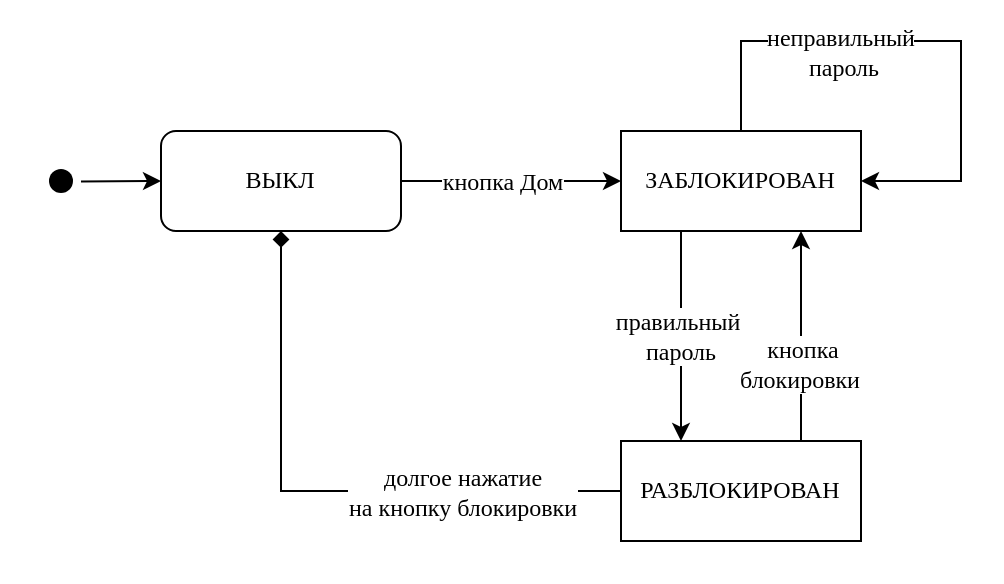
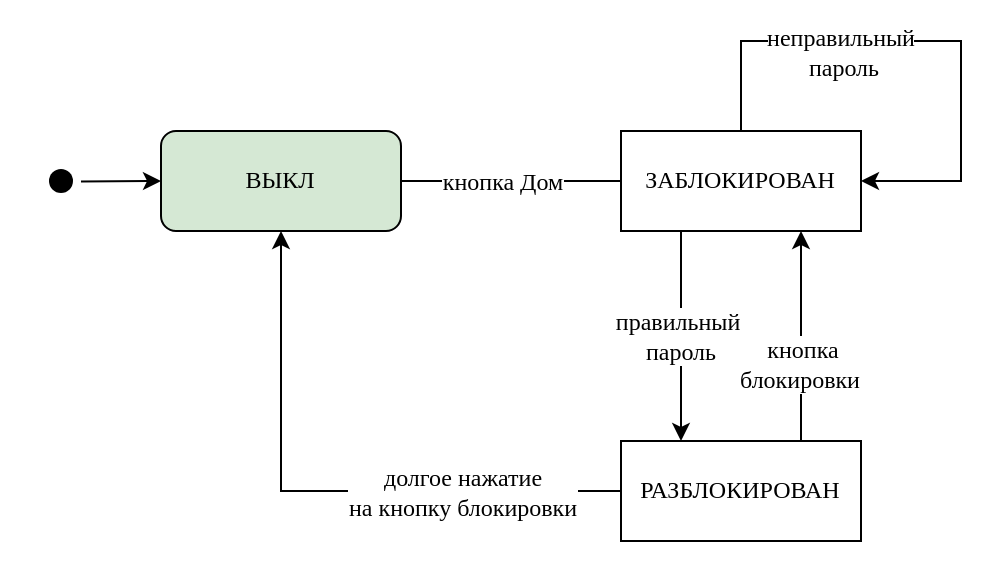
  <mxCell id="0" />
  <mxCell id="1" parent="0" />
  <mxCell id="2" style="edgeStyle=none;rounded=0;orthogonalLoop=1;jettySize=auto;html=1;endSize=6;" edge="1" parent="1" source="3" target="7"><mxGeometry relative="1" as="geometry" /></mxCell>
  <mxCell id="3" value="" style="ellipse;html=1;shape=startState;fillColor=#000000;strokeColor=none;" vertex="1" parent="1"><mxGeometry x="20" y="80" width="20" height="20" as="geometry" /></mxCell>
  <mxCell id="4" value="" style="html=1;verticalAlign=bottom;endArrow=open;endSize=8;strokeColor=none;" edge="1" source="3" parent="1"><mxGeometry relative="1" as="geometry"><mxPoint x="90" y="95" as="targetPoint" /></mxGeometry></mxCell>
- <mxCell id="5" style="edgeStyle=none;rounded=0;orthogonalLoop=1;jettySize=auto;html=1;endSize=6;" edge="1" parent="1" source="7" target="9"><mxGeometry relative="1" as="geometry" /></mxCell>
+ <mxCell id="5" style="edgeStyle=none;rounded=0;orthogonalLoop=1;jettySize=auto;html=1;endSize=6;endArrow=none;" edge="1" parent="1" source="7" target="9"><mxGeometry relative="1" as="geometry" /></mxCell>
  <mxCell id="6" value="&lt;font face=&quot;Times New Roman&quot; style=&quot;font-size: 12px;&quot;&gt;кнопка Дом&lt;/font&gt;" style="edgeLabel;html=1;align=center;verticalAlign=middle;resizable=0;points=[];fontSize=12;" vertex="1" connectable="0" parent="5"><mxGeometry x="0.475" relative="1" as="geometry"><mxPoint x="-31" as="offset" /></mxGeometry></mxCell>
- <mxCell id="7" value="&lt;font face=&quot;Times New Roman&quot;&gt;ВЫКЛ&lt;/font&gt;" style="rounded=1;whiteSpace=wrap;html=1;" vertex="1" parent="1"><mxGeometry x="80" y="65" width="120" height="50" as="geometry" /></mxCell>
+ <mxCell id="7" value="&lt;font face=&quot;Times New Roman&quot;&gt;ВЫКЛ&lt;/font&gt;" style="rounded=1;whiteSpace=wrap;html=1;fillColor=#d5e8d4;" vertex="1" parent="1"><mxGeometry x="80" y="65" width="120" height="50" as="geometry" /></mxCell>
  <mxCell id="8" value="&lt;font face=&quot;Times New Roman&quot;&gt;правильный&amp;nbsp;&lt;br style=&quot;font-size: 12px&quot;&gt;пароль&lt;/font&gt;" style="edgeStyle=orthogonalEdgeStyle;rounded=0;orthogonalLoop=1;jettySize=auto;html=1;exitX=0.25;exitY=1;exitDx=0;exitDy=0;entryX=0.25;entryY=0;entryDx=0;entryDy=0;endSize=6;fontSize=12;" edge="1" parent="1" source="9" target="14"><mxGeometry relative="1" as="geometry" /></mxCell>
  <mxCell id="9" value="&lt;font face=&quot;Times New Roman&quot;&gt;ЗАБЛОКИРОВАН&lt;/font&gt;" style="whiteSpace=wrap;html=1;rounded=0;" vertex="1" parent="1"><mxGeometry x="310" y="65" width="120" height="50" as="geometry" /></mxCell>
  <mxCell id="10" style="edgeStyle=orthogonalEdgeStyle;rounded=0;orthogonalLoop=1;jettySize=auto;html=1;exitX=0.75;exitY=0;exitDx=0;exitDy=0;entryX=0.75;entryY=1;entryDx=0;entryDy=0;endSize=6;" edge="1" parent="1" source="14" target="9"><mxGeometry relative="1" as="geometry" /></mxCell>
  <mxCell id="11" value="&lt;font face=&quot;Times New Roman&quot;&gt;кнопка&lt;br style=&quot;font-size: 12px&quot;&gt;блокировки&amp;nbsp;&lt;/font&gt;" style="edgeLabel;html=1;align=center;verticalAlign=middle;resizable=0;points=[];fontSize=12;" vertex="1" connectable="0" parent="10"><mxGeometry x="-0.257" relative="1" as="geometry"><mxPoint as="offset" /></mxGeometry></mxCell>
- <mxCell id="12" style="edgeStyle=orthogonalEdgeStyle;rounded=0;orthogonalLoop=1;jettySize=auto;html=1;entryX=0.5;entryY=1;entryDx=0;entryDy=0;endSize=6;endArrow=diamond;" edge="1" parent="1" source="14" target="7"><mxGeometry relative="1" as="geometry" /></mxCell>
+ <mxCell id="12" style="edgeStyle=orthogonalEdgeStyle;rounded=0;orthogonalLoop=1;jettySize=auto;html=1;entryX=0.5;entryY=1;entryDx=0;entryDy=0;endSize=6;" edge="1" parent="1" source="14" target="7"><mxGeometry relative="1" as="geometry" /></mxCell>
  <mxCell id="13" value="&lt;font face=&quot;Times New Roman&quot;&gt;долгое нажатие &lt;br style=&quot;font-size: 12px&quot;&gt;на кнопку блокировки&lt;/font&gt;" style="edgeLabel;html=1;align=center;verticalAlign=middle;resizable=0;points=[];fontSize=12;" vertex="1" connectable="0" parent="12"><mxGeometry x="-0.64" y="1" relative="1" as="geometry"><mxPoint x="-26" y="-1" as="offset" /></mxGeometry></mxCell>
  <mxCell id="14" value="&lt;font face=&quot;Times New Roman&quot;&gt;РАЗБЛОКИРОВАН&lt;/font&gt;" style="whiteSpace=wrap;html=1;rounded=0;" vertex="1" parent="1"><mxGeometry x="310" y="220" width="120" height="50" as="geometry" /></mxCell>
  <mxCell id="15" style="edgeStyle=orthogonalEdgeStyle;rounded=0;orthogonalLoop=1;jettySize=auto;html=1;exitX=0.5;exitY=0;exitDx=0;exitDy=0;entryX=1;entryY=0.5;entryDx=0;entryDy=0;endSize=6;" edge="1" parent="1" source="9" target="9"><mxGeometry relative="1" as="geometry"><Array as="points"><mxPoint x="370" y="20" /><mxPoint x="480" y="20" /><mxPoint x="480" y="90" /></Array></mxGeometry></mxCell>
  <mxCell id="16" value="&lt;font face=&quot;Times New Roman&quot; style=&quot;font-size: 12px;&quot;&gt;неправильный&lt;br style=&quot;font-size: 12px;&quot;&gt;&amp;nbsp;пароль&lt;/font&gt;" style="edgeLabel;html=1;align=center;verticalAlign=middle;resizable=0;points=[];fontSize=12;" vertex="1" connectable="0" parent="15"><mxGeometry x="-0.371" y="-5" relative="1" as="geometry"><mxPoint x="8" as="offset" /></mxGeometry></mxCell>
